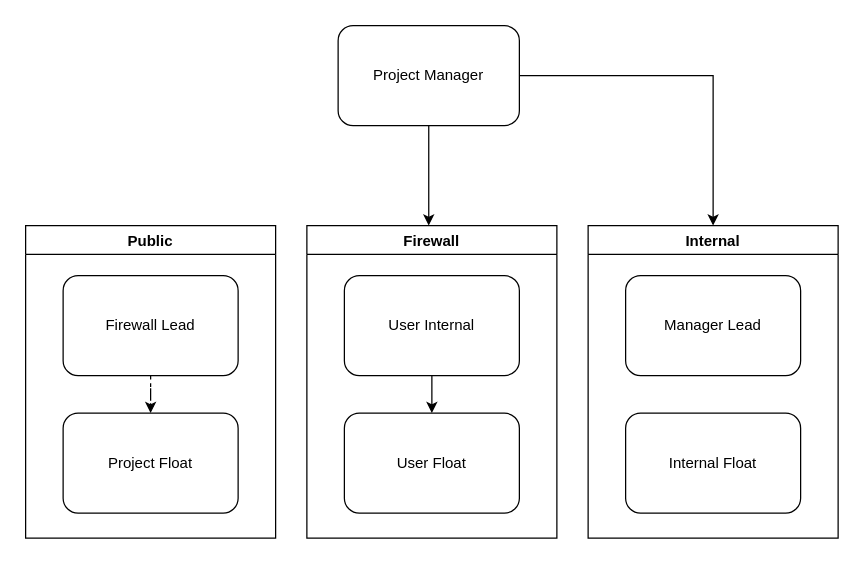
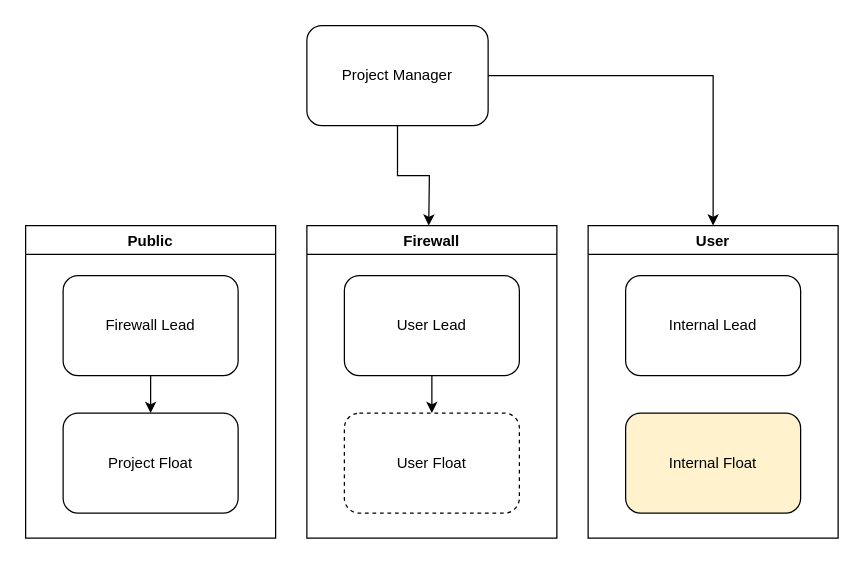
  <mxCell id="0" />
  <mxCell id="1" parent="0" />
  <mxCell id="2" style="edgeStyle=orthogonalEdgeStyle;rounded=0;orthogonalLoop=1;jettySize=auto;html=1;" edge="1" parent="1" source="4"><mxGeometry relative="1" as="geometry"><mxPoint x="342.5" y="180" as="targetPoint" /></mxGeometry></mxCell>
  <mxCell id="3" style="edgeStyle=orthogonalEdgeStyle;rounded=0;orthogonalLoop=1;jettySize=auto;html=1;entryX=0.5;entryY=0;entryDx=0;entryDy=0;" edge="1" parent="1" source="4" target="23"><mxGeometry relative="1" as="geometry" /></mxCell>
- <mxCell id="4" value="Project Manager" style="rounded=1;whiteSpace=wrap;html=1;" vertex="1" parent="1"><mxGeometry x="270" y="20" width="145" height="80" as="geometry" /></mxCell>
+ <mxCell id="4" value="Project Manager" style="rounded=1;whiteSpace=wrap;html=1;" vertex="1" parent="1"><mxGeometry x="245" y="20" width="145" height="80" as="geometry" /></mxCell>
  <mxCell id="5" value="" style="group" vertex="1" connectable="0" parent="1"><mxGeometry x="20" y="180" width="200" height="250" as="geometry" /></mxCell>
  <mxCell id="6" value="" style="group" vertex="1" connectable="0" parent="5"><mxGeometry x="30" y="40" width="140" height="190" as="geometry" /></mxCell>
  <mxCell id="7" value="Firewall Lead" style="rounded=1;whiteSpace=wrap;html=1;" vertex="1" parent="6"><mxGeometry width="140" height="80" as="geometry" /></mxCell>
  <mxCell id="8" value="Project Float" style="rounded=1;whiteSpace=wrap;html=1;" vertex="1" parent="6"><mxGeometry y="110" width="140" height="80" as="geometry" /></mxCell>
- <mxCell id="9" value="" style="edgeStyle=orthogonalEdgeStyle;rounded=0;orthogonalLoop=1;jettySize=auto;html=1;dashed=1;" edge="1" parent="6" source="7" target="8"><mxGeometry relative="1" as="geometry" /></mxCell>
+ <mxCell id="9" value="" style="edgeStyle=orthogonalEdgeStyle;rounded=0;orthogonalLoop=1;jettySize=auto;html=1;" edge="1" parent="6" source="7" target="8"><mxGeometry relative="1" as="geometry" /></mxCell>
  <mxCell id="10" value="Public" style="swimlane;" vertex="1" parent="5"><mxGeometry width="200" height="250" as="geometry" /></mxCell>
  <mxCell id="11" value="" style="group" vertex="1" connectable="0" parent="1"><mxGeometry x="245" y="180" width="200" height="250" as="geometry" /></mxCell>
  <mxCell id="12" value="" style="group" vertex="1" connectable="0" parent="11"><mxGeometry width="200" height="250" as="geometry" /></mxCell>
  <mxCell id="13" value="" style="group" vertex="1" connectable="0" parent="12"><mxGeometry x="30" y="40" width="140" height="190" as="geometry" /></mxCell>
- <mxCell id="14" value="User Internal" style="rounded=1;whiteSpace=wrap;html=1;" vertex="1" parent="13"><mxGeometry width="140" height="80" as="geometry" /></mxCell>
- <mxCell id="15" value="User Float" style="rounded=1;whiteSpace=wrap;html=1;" vertex="1" parent="13"><mxGeometry y="110" width="140" height="80" as="geometry" /></mxCell>
+ <mxCell id="14" value="User Lead" style="rounded=1;whiteSpace=wrap;html=1;" vertex="1" parent="13"><mxGeometry width="140" height="80" as="geometry" /></mxCell>
+ <mxCell id="15" value="User Float" style="rounded=1;whiteSpace=wrap;html=1;dashed=1;" vertex="1" parent="13"><mxGeometry y="110" width="140" height="80" as="geometry" /></mxCell>
  <mxCell id="16" value="" style="edgeStyle=orthogonalEdgeStyle;rounded=0;orthogonalLoop=1;jettySize=auto;html=1;" edge="1" parent="13" source="14" target="15"><mxGeometry relative="1" as="geometry" /></mxCell>
  <mxCell id="17" value="Firewall" style="swimlane;" vertex="1" parent="12"><mxGeometry width="200" height="250" as="geometry"><mxRectangle width="70" height="30" as="alternateBounds" /></mxGeometry></mxCell>
  <mxCell id="18" value="" style="group" vertex="1" connectable="0" parent="1"><mxGeometry x="470" y="180" width="200" height="250" as="geometry" /></mxCell>
  <mxCell id="19" value="" style="group" vertex="1" connectable="0" parent="18"><mxGeometry width="200" height="250" as="geometry" /></mxCell>
  <mxCell id="20" value="" style="group" vertex="1" connectable="0" parent="19"><mxGeometry x="30" y="40" width="140" height="190" as="geometry" /></mxCell>
- <mxCell id="21" value="Manager Lead" style="rounded=1;whiteSpace=wrap;html=1;" vertex="1" parent="20"><mxGeometry width="140" height="80" as="geometry" /></mxCell>
- <mxCell id="22" value="Internal Float" style="rounded=1;whiteSpace=wrap;html=1;" vertex="1" parent="20"><mxGeometry y="110" width="140" height="80" as="geometry" /></mxCell>
- <mxCell id="23" value="Internal" style="swimlane;" vertex="1" parent="19"><mxGeometry width="200" height="250" as="geometry"><mxRectangle width="80" height="30" as="alternateBounds" /></mxGeometry></mxCell>
+ <mxCell id="21" value="Internal Lead" style="rounded=1;whiteSpace=wrap;html=1;" vertex="1" parent="20"><mxGeometry width="140" height="80" as="geometry" /></mxCell>
+ <mxCell id="22" value="Internal Float" style="rounded=1;whiteSpace=wrap;html=1;fillColor=#fff2cc;" vertex="1" parent="20"><mxGeometry y="110" width="140" height="80" as="geometry" /></mxCell>
+ <mxCell id="23" value="User" style="swimlane;" vertex="1" parent="19"><mxGeometry width="200" height="250" as="geometry"><mxRectangle width="80" height="30" as="alternateBounds" /></mxGeometry></mxCell>
